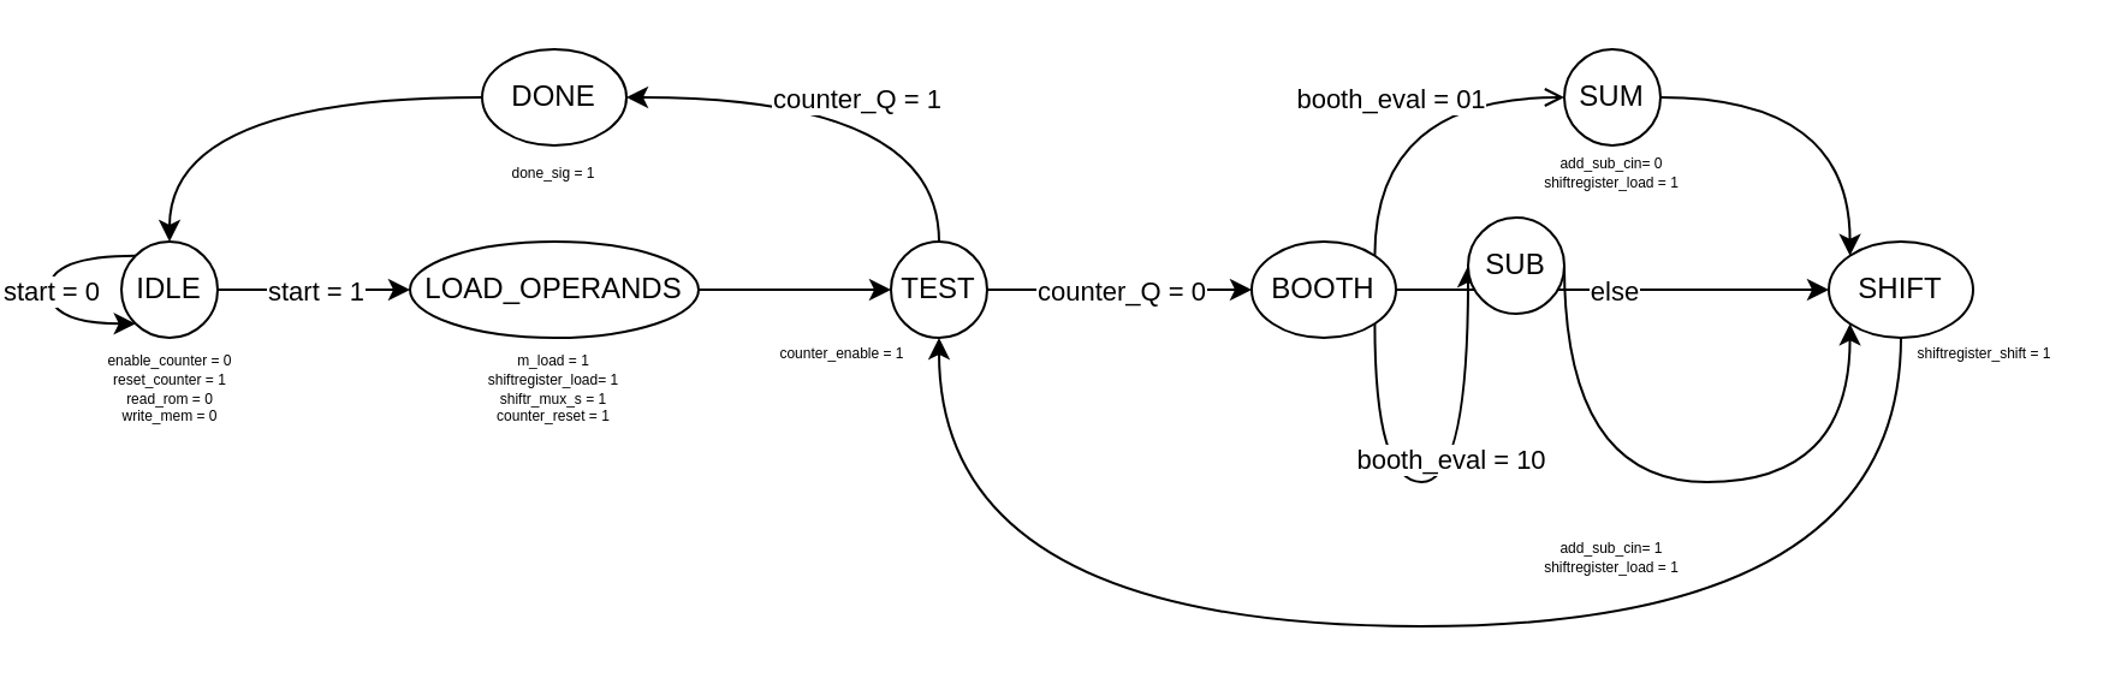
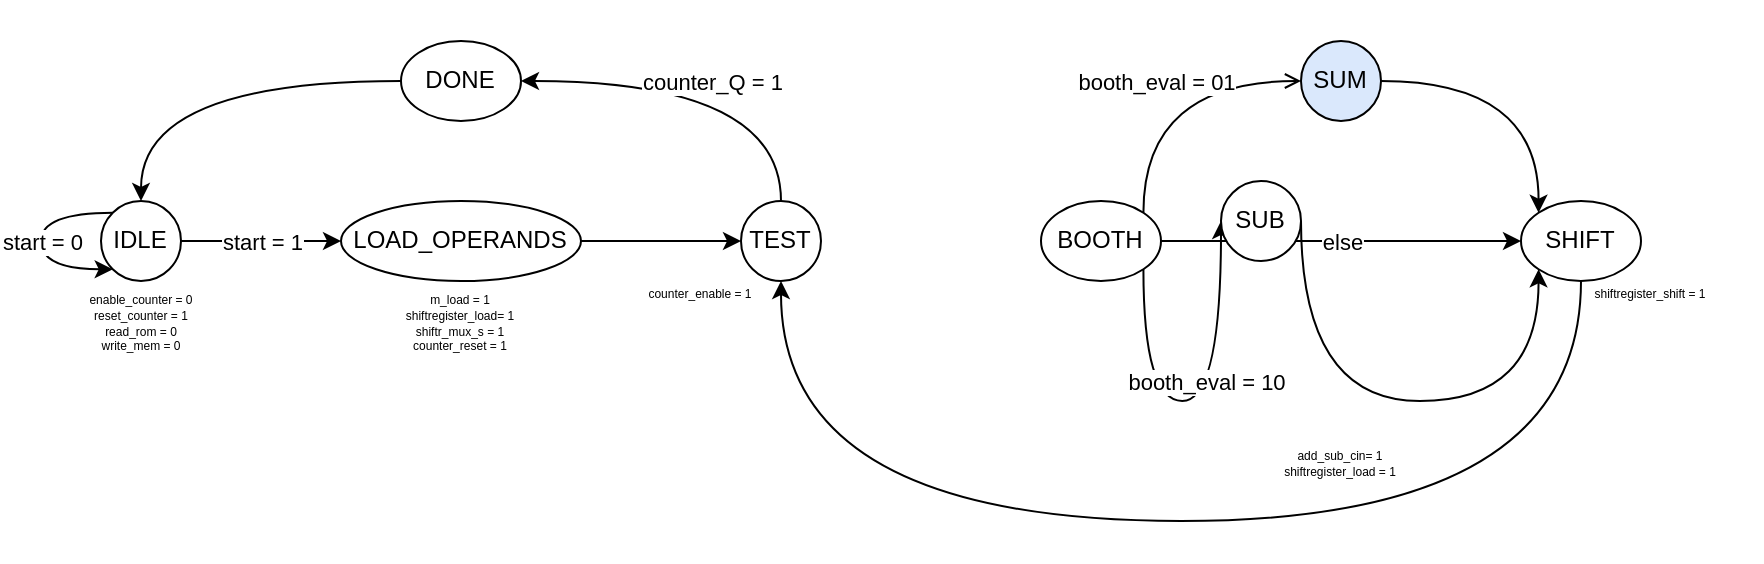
  <mxCell id="0" />
  <mxCell id="1" parent="0" />
  <mxCell id="2" value="" style="edgeStyle=orthogonalEdgeStyle;rounded=0;orthogonalLoop=1;jettySize=auto;html=1;" edge="1" parent="1" source="4"><mxGeometry relative="1" as="geometry"><mxPoint x="170" y="120" as="targetPoint" /></mxGeometry></mxCell>
  <mxCell id="3" value="start = 1" style="edgeLabel;html=1;align=center;verticalAlign=middle;resizable=0;points=[];" vertex="1" connectable="0" parent="2"><mxGeometry relative="1" as="geometry"><mxPoint as="offset" /></mxGeometry></mxCell>
  <mxCell id="4" value="IDLE" style="ellipse;whiteSpace=wrap;html=1;aspect=fixed;" vertex="1" parent="1"><mxGeometry x="50" y="100" width="40" height="40" as="geometry" /></mxCell>
  <mxCell id="5" style="edgeStyle=orthogonalEdgeStyle;rounded=0;orthogonalLoop=1;jettySize=auto;html=1;exitX=1;exitY=0.5;exitDx=0;exitDy=0;entryX=0;entryY=0;entryDx=0;entryDy=0;curved=1;" edge="1" parent="1" source="6" target="25"><mxGeometry relative="1" as="geometry"><Array as="points"><mxPoint x="769" y="40" /></Array></mxGeometry></mxCell>
- <mxCell id="6" value="SUM" style="ellipse;whiteSpace=wrap;html=1;aspect=fixed;" vertex="1" parent="1"><mxGeometry x="650" y="20" width="40" height="40" as="geometry" /></mxCell>
+ <mxCell id="6" value="SUM" style="ellipse;whiteSpace=wrap;html=1;aspect=fixed;fillColor=#dae8fc;" vertex="1" parent="1"><mxGeometry x="650" y="20" width="40" height="40" as="geometry" /></mxCell>
  <mxCell id="7" value="&lt;div style=&quot;line-height: 60%;&quot;&gt;&lt;font style=&quot;font-size: 6px; line-height: 60%;&quot;&gt;enable_counter = 0&lt;br&gt;reset_counter = 1&lt;br&gt;&lt;/font&gt;&lt;div&gt;&lt;font style=&quot;font-size: 6px; line-height: 60%;&quot;&gt;read_rom = 0&lt;/font&gt;&lt;/div&gt;&lt;div&gt;&lt;font style=&quot;font-size: 6px; line-height: 60%;&quot;&gt;write_mem = 0&lt;/font&gt;&lt;/div&gt;&lt;/div&gt;" style="text;html=1;align=center;verticalAlign=middle;whiteSpace=wrap;rounded=0;spacing=2;" vertex="1" parent="1"><mxGeometry x="42.5" y="140" width="55" height="40" as="geometry" /></mxCell>
  <mxCell id="8" value="&lt;div style=&quot;line-height: 60%;&quot;&gt;&lt;font style=&quot;font-size: 6px; line-height: 60%;&quot;&gt;m_load = 1&lt;br&gt;shiftregister_load= 1&lt;/font&gt;&lt;div&gt;&lt;font style=&quot;font-size: 6px; line-height: 60%;&quot;&gt;shiftr_mux_s = 1&lt;/font&gt;&lt;/div&gt;&lt;div&gt;&lt;font style=&quot;font-size: 6px; line-height: 60%;&quot;&gt;counter_reset = 1&lt;/font&gt;&lt;/div&gt;&lt;/div&gt;" style="text;html=1;align=center;verticalAlign=middle;whiteSpace=wrap;rounded=0;spacing=2;" vertex="1" parent="1"><mxGeometry x="170" y="140" width="120" height="40" as="geometry" /></mxCell>
  <mxCell id="9" style="edgeStyle=orthogonalEdgeStyle;rounded=0;orthogonalLoop=1;jettySize=auto;html=1;exitX=0;exitY=0;exitDx=0;exitDy=0;entryX=0;entryY=1;entryDx=0;entryDy=0;curved=1;" edge="1" parent="1" source="4" target="4"><mxGeometry relative="1" as="geometry"><Array as="points"><mxPoint x="20" y="106" /><mxPoint x="20" y="134" /></Array></mxGeometry></mxCell>
  <mxCell id="10" value="start = 0" style="edgeLabel;html=1;align=center;verticalAlign=middle;resizable=0;points=[];" vertex="1" connectable="0" parent="9"><mxGeometry relative="1" as="geometry"><mxPoint as="offset" /></mxGeometry></mxCell>
  <mxCell id="11" value="&lt;div style=&quot;line-height: 60%;&quot;&gt;&lt;div&gt;&lt;font style=&quot;font-size: 6px; line-height: 60%;&quot;&gt;shiftregister_shift = 1&lt;/font&gt;&lt;/div&gt;&lt;/div&gt;" style="text;html=1;align=center;verticalAlign=middle;whiteSpace=wrap;rounded=0;spacing=2;" vertex="1" parent="1"><mxGeometry x="790" y="140" width="70" height="10" as="geometry" /></mxCell>
- <mxCell id="12" value="&lt;div style=&quot;line-height: 60%;&quot;&gt;&lt;div&gt;&lt;font style=&quot;font-size: 6px; line-height: 60%;&quot;&gt;add_sub_cin= 0&lt;/font&gt;&lt;/div&gt;&lt;div&gt;&lt;font style=&quot;font-size: 6px; line-height: 60%;&quot;&gt;shiftregister_load = 1&lt;/font&gt;&lt;/div&gt;&lt;/div&gt;" style="text;html=1;align=center;verticalAlign=middle;whiteSpace=wrap;rounded=0;spacing=2;" vertex="1" parent="1"><mxGeometry x="635" y="60" width="70" height="20" as="geometry" /></mxCell>
  <mxCell id="13" value="" style="edgeStyle=orthogonalEdgeStyle;rounded=0;orthogonalLoop=1;jettySize=auto;html=1;" edge="1" parent="1" source="14" target="32"><mxGeometry relative="1" as="geometry" /></mxCell>
  <mxCell id="14" value="LOAD_OPERANDS" style="ellipse;whiteSpace=wrap;html=1;" vertex="1" parent="1"><mxGeometry x="170" y="100" width="120" height="40" as="geometry" /></mxCell>
  <mxCell id="15" style="edgeStyle=orthogonalEdgeStyle;rounded=0;orthogonalLoop=1;jettySize=auto;html=1;exitX=1;exitY=0;exitDx=0;exitDy=0;entryX=0;entryY=0.5;entryDx=0;entryDy=0;curved=1;endArrow=open;" edge="1" parent="1" source="21" target="6"><mxGeometry relative="1" as="geometry"><Array as="points"><mxPoint x="571" y="40" /></Array></mxGeometry></mxCell>
  <mxCell id="16" value="booth_eval = 01" style="edgeLabel;html=1;align=center;verticalAlign=middle;resizable=0;points=[];" vertex="1" connectable="0" parent="15"><mxGeometry relative="1" as="geometry"><mxPoint as="offset" /></mxGeometry></mxCell>
  <mxCell id="17" style="edgeStyle=orthogonalEdgeStyle;rounded=0;orthogonalLoop=1;jettySize=auto;html=1;exitX=1;exitY=1;exitDx=0;exitDy=0;entryX=0;entryY=0.5;entryDx=0;entryDy=0;curved=1;" edge="1" parent="1" source="21" target="23"><mxGeometry relative="1" as="geometry"><Array as="points"><mxPoint x="571" y="200" /></Array></mxGeometry></mxCell>
  <mxCell id="18" value="booth_eval = 10" style="edgeLabel;html=1;align=center;verticalAlign=middle;resizable=0;points=[];" vertex="1" connectable="0" parent="17"><mxGeometry y="10" relative="1" as="geometry"><mxPoint as="offset" /></mxGeometry></mxCell>
  <mxCell id="19" style="edgeStyle=orthogonalEdgeStyle;rounded=0;orthogonalLoop=1;jettySize=auto;html=1;exitX=1;exitY=0.5;exitDx=0;exitDy=0;entryX=0;entryY=0.5;entryDx=0;entryDy=0;" edge="1" parent="1" source="21" target="25"><mxGeometry relative="1" as="geometry" /></mxCell>
  <mxCell id="20" value="else" style="edgeLabel;html=1;align=center;verticalAlign=middle;resizable=0;points=[];" vertex="1" connectable="0" parent="19"><mxGeometry relative="1" as="geometry"><mxPoint as="offset" /></mxGeometry></mxCell>
  <mxCell id="21" value="BOOTH" style="ellipse;whiteSpace=wrap;html=1;" vertex="1" parent="1"><mxGeometry x="520" y="100" width="60" height="40" as="geometry" /></mxCell>
  <mxCell id="22" style="edgeStyle=orthogonalEdgeStyle;rounded=0;orthogonalLoop=1;jettySize=auto;html=1;exitX=1;exitY=0.5;exitDx=0;exitDy=0;entryX=0;entryY=1;entryDx=0;entryDy=0;curved=1;" edge="1" parent="1" source="23" target="25"><mxGeometry relative="1" as="geometry"><Array as="points"><mxPoint x="769" y="200" /></Array></mxGeometry></mxCell>
  <mxCell id="23" value="SUB" style="ellipse;whiteSpace=wrap;html=1;aspect=fixed;" vertex="1" parent="1"><mxGeometry x="610" y="90" width="40" height="40" as="geometry" /></mxCell>
  <mxCell id="24" style="edgeStyle=orthogonalEdgeStyle;rounded=0;orthogonalLoop=1;jettySize=auto;html=1;exitX=0.5;exitY=1;exitDx=0;exitDy=0;entryX=0.5;entryY=1;entryDx=0;entryDy=0;curved=1;" edge="1" parent="1" source="25" target="32"><mxGeometry relative="1" as="geometry"><Array as="points"><mxPoint x="390" y="260" /></Array></mxGeometry></mxCell>
  <mxCell id="25" value="SHIFT" style="ellipse;whiteSpace=wrap;html=1;" vertex="1" parent="1"><mxGeometry x="760" y="100" width="60" height="40" as="geometry" /></mxCell>
  <mxCell id="26" style="edgeStyle=orthogonalEdgeStyle;rounded=0;orthogonalLoop=1;jettySize=auto;html=1;exitX=0;exitY=0.5;exitDx=0;exitDy=0;entryX=0.5;entryY=0;entryDx=0;entryDy=0;curved=1;" edge="1" parent="1" source="27" target="4"><mxGeometry relative="1" as="geometry"><Array as="points"><mxPoint x="70" y="40" /></Array></mxGeometry></mxCell>
  <mxCell id="27" value="DONE" style="ellipse;whiteSpace=wrap;html=1;" vertex="1" parent="1"><mxGeometry x="200" y="20" width="60" height="40" as="geometry" /></mxCell>
- <mxCell id="28" value="" style="edgeStyle=orthogonalEdgeStyle;rounded=0;orthogonalLoop=1;jettySize=auto;html=1;" edge="1" parent="1" source="32" target="21"><mxGeometry relative="1" as="geometry" /></mxCell>
- <mxCell id="29" value="counter_Q = 0" style="edgeLabel;html=1;align=center;verticalAlign=middle;resizable=0;points=[];" vertex="1" connectable="0" parent="28"><mxGeometry relative="1" as="geometry"><mxPoint as="offset" /></mxGeometry></mxCell>
  <mxCell id="30" style="edgeStyle=orthogonalEdgeStyle;rounded=0;orthogonalLoop=1;jettySize=auto;html=1;exitX=0.5;exitY=0;exitDx=0;exitDy=0;entryX=1;entryY=0.5;entryDx=0;entryDy=0;curved=1;" edge="1" parent="1" source="32" target="27"><mxGeometry relative="1" as="geometry"><Array as="points"><mxPoint x="390" y="40" /></Array></mxGeometry></mxCell>
  <mxCell id="31" value="counter_Q = 1" style="edgeLabel;html=1;align=center;verticalAlign=middle;resizable=0;points=[];" vertex="1" connectable="0" parent="30"><mxGeometry relative="1" as="geometry"><mxPoint as="offset" /></mxGeometry></mxCell>
  <mxCell id="32" value="TEST" style="ellipse;whiteSpace=wrap;html=1;aspect=fixed;" vertex="1" parent="1"><mxGeometry x="370" y="100" width="40" height="40" as="geometry" /></mxCell>
  <mxCell id="33" value="&lt;div style=&quot;line-height: 60%;&quot;&gt;&lt;div&gt;&lt;font style=&quot;font-size: 6px; line-height: 60%;&quot;&gt;add_sub_cin= 1&lt;/font&gt;&lt;/div&gt;&lt;div&gt;&lt;font style=&quot;font-size: 6px; line-height: 60%;&quot;&gt;shiftregister_load = 1&lt;/font&gt;&lt;/div&gt;&lt;/div&gt;" style="text;html=1;align=center;verticalAlign=middle;whiteSpace=wrap;rounded=0;spacing=2;" vertex="1" parent="1"><mxGeometry x="635" y="220" width="70" height="20" as="geometry" /></mxCell>
- <mxCell id="34" value="&lt;div style=&quot;line-height: 60%;&quot;&gt;&lt;div&gt;&lt;font style=&quot;font-size: 6px; line-height: 60%;&quot;&gt;done_sig = 1&lt;/font&gt;&lt;/div&gt;&lt;/div&gt;" style="text;html=1;align=center;verticalAlign=middle;whiteSpace=wrap;rounded=0;spacing=2;" vertex="1" parent="1"><mxGeometry x="210" y="60" width="40" height="20" as="geometry" /></mxCell>
  <mxCell id="35" value="&lt;div style=&quot;line-height: 60%;&quot;&gt;&lt;div&gt;&lt;font style=&quot;font-size: 6px; line-height: 60%;&quot;&gt;counter_enable = 1&lt;/font&gt;&lt;/div&gt;&lt;/div&gt;" style="text;html=1;align=center;verticalAlign=middle;whiteSpace=wrap;rounded=0;spacing=2;" vertex="1" parent="1"><mxGeometry x="320" y="140" width="60" height="10" as="geometry" /></mxCell>
